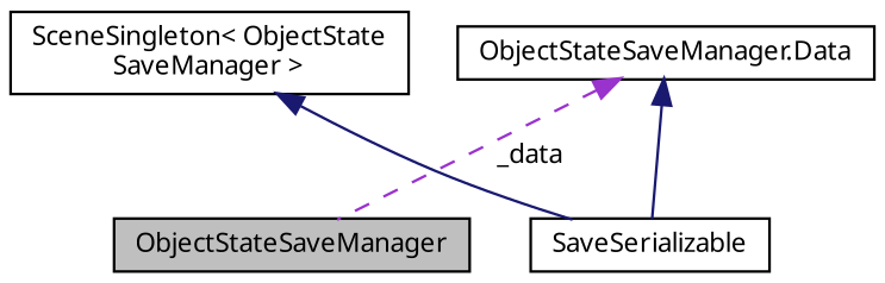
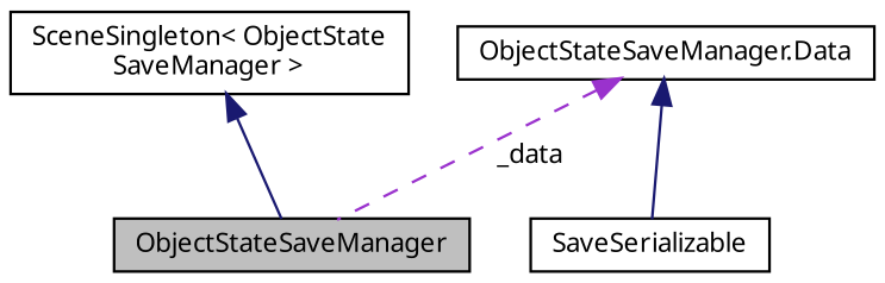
  digraph {
    node [color=black fillcolor=white fontname=Calibrii fontsize=10 shape=record style=filled]
    edge [color=midnightblue dir=back fontname=Calibrii fontsize=10 labelfontname=Calibrii labelfontsize=10 style=solid]
    n1 [fillcolor=grey75 fontcolor=black height=0.2 label=ObjectStateSaveManager width=0.4]
    n2 [height=0.2 label="SceneSingleton\< ObjectState\lSaveManager \>" width=0.4]
    n3 [height=0.2 label="ObjectStateSaveManager.Data" width=0.4]
    n4 [height=0.2 label=SaveSerializable width=0.4]
-   n2 -> n4
+   n2 -> n1
    n3 -> n1 [color=darkorchid3 label=" _data" style=dashed]
    n3 -> n4
  }
